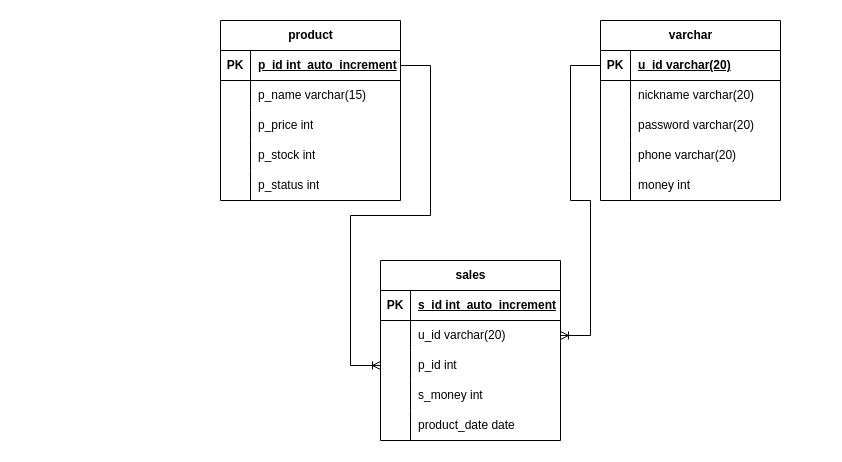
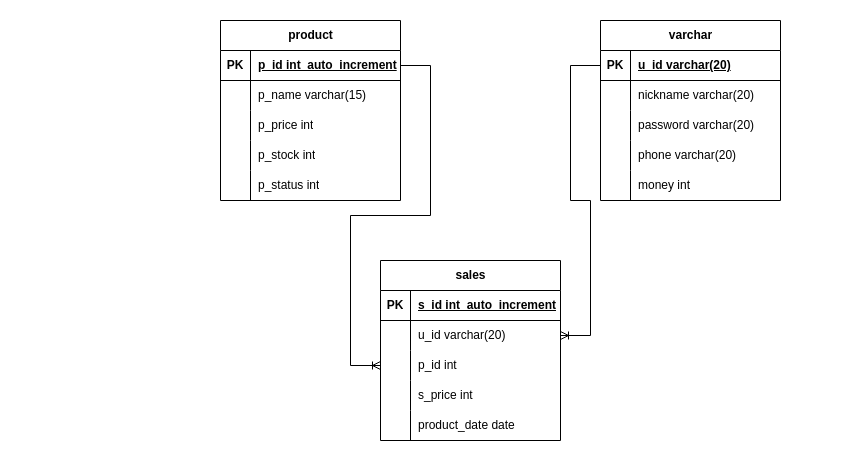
  <mxCell id="0" />
  <mxCell id="1" parent="0" />
  <mxCell id="2" value="product" style="shape=table;startSize=30;container=1;collapsible=1;childLayout=tableLayout;fixedRows=1;rowLines=0;fontStyle=1;align=center;resizeLast=1;html=1;" parent="1" vertex="1"><mxGeometry x="220" y="20" width="180" height="180" as="geometry" /></mxCell>
  <mxCell id="3" value="" style="shape=tableRow;horizontal=0;startSize=0;swimlaneHead=0;swimlaneBody=0;fillColor=none;collapsible=0;dropTarget=0;points=[[0,0.5],[1,0.5]];portConstraint=eastwest;top=0;left=0;right=0;bottom=1;" parent="2" vertex="1"><mxGeometry y="30" width="180" height="30" as="geometry" /></mxCell>
  <mxCell id="4" value="PK" style="shape=partialRectangle;connectable=0;fillColor=none;top=0;left=0;bottom=0;right=0;fontStyle=1;overflow=hidden;whiteSpace=wrap;html=1;" parent="3" vertex="1"><mxGeometry width="30" height="30" as="geometry"><mxRectangle width="30" height="30" as="alternateBounds" /></mxGeometry></mxCell>
  <mxCell id="5" value="p_id int&amp;nbsp; auto_increment" style="shape=partialRectangle;connectable=0;fillColor=none;top=0;left=0;bottom=0;right=0;align=left;spacingLeft=6;fontStyle=5;overflow=hidden;whiteSpace=wrap;html=1;" parent="3" vertex="1"><mxGeometry x="30" width="150" height="30" as="geometry"><mxRectangle width="150" height="30" as="alternateBounds" /></mxGeometry></mxCell>
  <mxCell id="6" value="" style="shape=tableRow;horizontal=0;startSize=0;swimlaneHead=0;swimlaneBody=0;fillColor=none;collapsible=0;dropTarget=0;points=[[0,0.5],[1,0.5]];portConstraint=eastwest;top=0;left=0;right=0;bottom=0;" parent="2" vertex="1"><mxGeometry y="60" width="180" height="30" as="geometry" /></mxCell>
  <mxCell id="7" value="" style="shape=partialRectangle;connectable=0;fillColor=none;top=0;left=0;bottom=0;right=0;editable=1;overflow=hidden;whiteSpace=wrap;html=1;" parent="6" vertex="1"><mxGeometry width="30" height="30" as="geometry"><mxRectangle width="30" height="30" as="alternateBounds" /></mxGeometry></mxCell>
  <mxCell id="8" value="p_name varchar(15)" style="shape=partialRectangle;connectable=0;fillColor=none;top=0;left=0;bottom=0;right=0;align=left;spacingLeft=6;overflow=hidden;whiteSpace=wrap;html=1;" parent="6" vertex="1"><mxGeometry x="30" width="150" height="30" as="geometry"><mxRectangle width="150" height="30" as="alternateBounds" /></mxGeometry></mxCell>
  <mxCell id="9" value="" style="shape=tableRow;horizontal=0;startSize=0;swimlaneHead=0;swimlaneBody=0;fillColor=none;collapsible=0;dropTarget=0;points=[[0,0.5],[1,0.5]];portConstraint=eastwest;top=0;left=0;right=0;bottom=0;" parent="2" vertex="1"><mxGeometry y="90" width="180" height="30" as="geometry" /></mxCell>
  <mxCell id="10" value="" style="shape=partialRectangle;connectable=0;fillColor=none;top=0;left=0;bottom=0;right=0;editable=1;overflow=hidden;whiteSpace=wrap;html=1;" parent="9" vertex="1"><mxGeometry width="30" height="30" as="geometry"><mxRectangle width="30" height="30" as="alternateBounds" /></mxGeometry></mxCell>
  <mxCell id="11" value="p_price int" style="shape=partialRectangle;connectable=0;fillColor=none;top=0;left=0;bottom=0;right=0;align=left;spacingLeft=6;overflow=hidden;whiteSpace=wrap;html=1;" parent="9" vertex="1"><mxGeometry x="30" width="150" height="30" as="geometry"><mxRectangle width="150" height="30" as="alternateBounds" /></mxGeometry></mxCell>
  <mxCell id="12" value="" style="shape=tableRow;horizontal=0;startSize=0;swimlaneHead=0;swimlaneBody=0;fillColor=none;collapsible=0;dropTarget=0;points=[[0,0.5],[1,0.5]];portConstraint=eastwest;top=0;left=0;right=0;bottom=0;" parent="2" vertex="1"><mxGeometry y="120" width="180" height="30" as="geometry" /></mxCell>
  <mxCell id="13" value="" style="shape=partialRectangle;connectable=0;fillColor=none;top=0;left=0;bottom=0;right=0;editable=1;overflow=hidden;whiteSpace=wrap;html=1;" parent="12" vertex="1"><mxGeometry width="30" height="30" as="geometry"><mxRectangle width="30" height="30" as="alternateBounds" /></mxGeometry></mxCell>
  <mxCell id="14" value="p_stock int" style="shape=partialRectangle;connectable=0;fillColor=none;top=0;left=0;bottom=0;right=0;align=left;spacingLeft=6;overflow=hidden;whiteSpace=wrap;html=1;" parent="12" vertex="1"><mxGeometry x="30" width="150" height="30" as="geometry"><mxRectangle width="150" height="30" as="alternateBounds" /></mxGeometry></mxCell>
  <mxCell id="15" style="shape=tableRow;horizontal=0;startSize=0;swimlaneHead=0;swimlaneBody=0;fillColor=none;collapsible=0;dropTarget=0;points=[[0,0.5],[1,0.5]];portConstraint=eastwest;top=0;left=0;right=0;bottom=0;" vertex="1" parent="2"><mxGeometry y="150" width="180" height="30" as="geometry" /></mxCell>
  <mxCell id="16" style="shape=partialRectangle;connectable=0;fillColor=none;top=0;left=0;bottom=0;right=0;editable=1;overflow=hidden;whiteSpace=wrap;html=1;" vertex="1" parent="15"><mxGeometry width="30" height="30" as="geometry"><mxRectangle width="30" height="30" as="alternateBounds" /></mxGeometry></mxCell>
  <mxCell id="17" value="p_status int" style="shape=partialRectangle;connectable=0;fillColor=none;top=0;left=0;bottom=0;right=0;align=left;spacingLeft=6;overflow=hidden;whiteSpace=wrap;html=1;" vertex="1" parent="15"><mxGeometry x="30" width="150" height="30" as="geometry"><mxRectangle width="150" height="30" as="alternateBounds" /></mxGeometry></mxCell>
  <mxCell id="18" value="varchar" style="shape=table;startSize=30;container=1;collapsible=1;childLayout=tableLayout;fixedRows=1;rowLines=0;fontStyle=1;align=center;resizeLast=1;html=1;" parent="1" vertex="1"><mxGeometry x="600" y="20" width="180" height="180" as="geometry" /></mxCell>
  <mxCell id="19" value="" style="shape=tableRow;horizontal=0;startSize=0;swimlaneHead=0;swimlaneBody=0;fillColor=none;collapsible=0;dropTarget=0;points=[[0,0.5],[1,0.5]];portConstraint=eastwest;top=0;left=0;right=0;bottom=1;" parent="18" vertex="1"><mxGeometry y="30" width="180" height="30" as="geometry" /></mxCell>
  <mxCell id="20" value="PK" style="shape=partialRectangle;connectable=0;fillColor=none;top=0;left=0;bottom=0;right=0;fontStyle=1;overflow=hidden;whiteSpace=wrap;html=1;" parent="19" vertex="1"><mxGeometry width="30" height="30" as="geometry"><mxRectangle width="30" height="30" as="alternateBounds" /></mxGeometry></mxCell>
  <mxCell id="21" value="u_id varchar(20)" style="shape=partialRectangle;connectable=0;fillColor=none;top=0;left=0;bottom=0;right=0;align=left;spacingLeft=6;fontStyle=5;overflow=hidden;whiteSpace=wrap;html=1;" parent="19" vertex="1"><mxGeometry x="30" width="150" height="30" as="geometry"><mxRectangle width="150" height="30" as="alternateBounds" /></mxGeometry></mxCell>
  <mxCell id="22" value="" style="shape=tableRow;horizontal=0;startSize=0;swimlaneHead=0;swimlaneBody=0;fillColor=none;collapsible=0;dropTarget=0;points=[[0,0.5],[1,0.5]];portConstraint=eastwest;top=0;left=0;right=0;bottom=0;" parent="18" vertex="1"><mxGeometry y="60" width="180" height="30" as="geometry" /></mxCell>
  <mxCell id="23" value="" style="shape=partialRectangle;connectable=0;fillColor=none;top=0;left=0;bottom=0;right=0;editable=1;overflow=hidden;whiteSpace=wrap;html=1;" parent="22" vertex="1"><mxGeometry width="30" height="30" as="geometry"><mxRectangle width="30" height="30" as="alternateBounds" /></mxGeometry></mxCell>
  <mxCell id="24" value="nickname varchar(20)&amp;nbsp;" style="shape=partialRectangle;connectable=0;fillColor=none;top=0;left=0;bottom=0;right=0;align=left;spacingLeft=6;overflow=hidden;whiteSpace=wrap;html=1;" parent="22" vertex="1"><mxGeometry x="30" width="150" height="30" as="geometry"><mxRectangle width="150" height="30" as="alternateBounds" /></mxGeometry></mxCell>
  <mxCell id="25" value="" style="shape=tableRow;horizontal=0;startSize=0;swimlaneHead=0;swimlaneBody=0;fillColor=none;collapsible=0;dropTarget=0;points=[[0,0.5],[1,0.5]];portConstraint=eastwest;top=0;left=0;right=0;bottom=0;" parent="18" vertex="1"><mxGeometry y="90" width="180" height="30" as="geometry" /></mxCell>
  <mxCell id="26" value="" style="shape=partialRectangle;connectable=0;fillColor=none;top=0;left=0;bottom=0;right=0;editable=1;overflow=hidden;whiteSpace=wrap;html=1;" parent="25" vertex="1"><mxGeometry width="30" height="30" as="geometry"><mxRectangle width="30" height="30" as="alternateBounds" /></mxGeometry></mxCell>
  <mxCell id="27" value="password varchar(20)" style="shape=partialRectangle;connectable=0;fillColor=none;top=0;left=0;bottom=0;right=0;align=left;spacingLeft=6;overflow=hidden;whiteSpace=wrap;html=1;" parent="25" vertex="1"><mxGeometry x="30" width="150" height="30" as="geometry"><mxRectangle width="150" height="30" as="alternateBounds" /></mxGeometry></mxCell>
  <mxCell id="28" value="" style="shape=tableRow;horizontal=0;startSize=0;swimlaneHead=0;swimlaneBody=0;fillColor=none;collapsible=0;dropTarget=0;points=[[0,0.5],[1,0.5]];portConstraint=eastwest;top=0;left=0;right=0;bottom=0;" parent="18" vertex="1"><mxGeometry y="120" width="180" height="30" as="geometry" /></mxCell>
  <mxCell id="29" value="" style="shape=partialRectangle;connectable=0;fillColor=none;top=0;left=0;bottom=0;right=0;editable=1;overflow=hidden;whiteSpace=wrap;html=1;" parent="28" vertex="1"><mxGeometry width="30" height="30" as="geometry"><mxRectangle width="30" height="30" as="alternateBounds" /></mxGeometry></mxCell>
  <mxCell id="30" value="phone varchar(20)" style="shape=partialRectangle;connectable=0;fillColor=none;top=0;left=0;bottom=0;right=0;align=left;spacingLeft=6;overflow=hidden;whiteSpace=wrap;html=1;" parent="28" vertex="1"><mxGeometry x="30" width="150" height="30" as="geometry"><mxRectangle width="150" height="30" as="alternateBounds" /></mxGeometry></mxCell>
  <mxCell id="31" style="shape=tableRow;horizontal=0;startSize=0;swimlaneHead=0;swimlaneBody=0;fillColor=none;collapsible=0;dropTarget=0;points=[[0,0.5],[1,0.5]];portConstraint=eastwest;top=0;left=0;right=0;bottom=0;" parent="18" vertex="1"><mxGeometry y="150" width="180" height="30" as="geometry" /></mxCell>
  <mxCell id="32" style="shape=partialRectangle;connectable=0;fillColor=none;top=0;left=0;bottom=0;right=0;editable=1;overflow=hidden;whiteSpace=wrap;html=1;" parent="31" vertex="1"><mxGeometry width="30" height="30" as="geometry"><mxRectangle width="30" height="30" as="alternateBounds" /></mxGeometry></mxCell>
  <mxCell id="33" value="money int" style="shape=partialRectangle;connectable=0;fillColor=none;top=0;left=0;bottom=0;right=0;align=left;spacingLeft=6;overflow=hidden;whiteSpace=wrap;html=1;" parent="31" vertex="1"><mxGeometry x="30" width="150" height="30" as="geometry"><mxRectangle width="150" height="30" as="alternateBounds" /></mxGeometry></mxCell>
  <mxCell id="34" value="sales" style="shape=table;startSize=30;container=1;collapsible=1;childLayout=tableLayout;fixedRows=1;rowLines=0;fontStyle=1;align=center;resizeLast=1;html=1;" parent="1" vertex="1"><mxGeometry x="380" y="260" width="180" height="180" as="geometry" /></mxCell>
  <mxCell id="35" value="" style="shape=tableRow;horizontal=0;startSize=0;swimlaneHead=0;swimlaneBody=0;fillColor=none;collapsible=0;dropTarget=0;points=[[0,0.5],[1,0.5]];portConstraint=eastwest;top=0;left=0;right=0;bottom=1;" parent="34" vertex="1"><mxGeometry y="30" width="180" height="30" as="geometry" /></mxCell>
  <mxCell id="36" value="PK" style="shape=partialRectangle;connectable=0;fillColor=none;top=0;left=0;bottom=0;right=0;fontStyle=1;overflow=hidden;whiteSpace=wrap;html=1;" parent="35" vertex="1"><mxGeometry width="30" height="30" as="geometry"><mxRectangle width="30" height="30" as="alternateBounds" /></mxGeometry></mxCell>
  <mxCell id="37" value="s_id int&amp;nbsp; auto_increment" style="shape=partialRectangle;connectable=0;fillColor=none;top=0;left=0;bottom=0;right=0;align=left;spacingLeft=6;fontStyle=5;overflow=hidden;whiteSpace=wrap;html=1;" parent="35" vertex="1"><mxGeometry x="30" width="150" height="30" as="geometry"><mxRectangle width="150" height="30" as="alternateBounds" /></mxGeometry></mxCell>
  <mxCell id="38" value="" style="shape=tableRow;horizontal=0;startSize=0;swimlaneHead=0;swimlaneBody=0;fillColor=none;collapsible=0;dropTarget=0;points=[[0,0.5],[1,0.5]];portConstraint=eastwest;top=0;left=0;right=0;bottom=0;" parent="34" vertex="1"><mxGeometry y="60" width="180" height="30" as="geometry" /></mxCell>
  <mxCell id="39" value="" style="shape=partialRectangle;connectable=0;fillColor=none;top=0;left=0;bottom=0;right=0;editable=1;overflow=hidden;whiteSpace=wrap;html=1;" parent="38" vertex="1"><mxGeometry width="30" height="30" as="geometry"><mxRectangle width="30" height="30" as="alternateBounds" /></mxGeometry></mxCell>
  <mxCell id="40" value="u_id varchar(20)" style="shape=partialRectangle;connectable=0;fillColor=none;top=0;left=0;bottom=0;right=0;align=left;spacingLeft=6;overflow=hidden;whiteSpace=wrap;html=1;" parent="38" vertex="1"><mxGeometry x="30" width="150" height="30" as="geometry"><mxRectangle width="150" height="30" as="alternateBounds" /></mxGeometry></mxCell>
  <mxCell id="41" value="" style="shape=tableRow;horizontal=0;startSize=0;swimlaneHead=0;swimlaneBody=0;fillColor=none;collapsible=0;dropTarget=0;points=[[0,0.5],[1,0.5]];portConstraint=eastwest;top=0;left=0;right=0;bottom=0;" parent="34" vertex="1"><mxGeometry y="90" width="180" height="30" as="geometry" /></mxCell>
  <mxCell id="42" value="" style="shape=partialRectangle;connectable=0;fillColor=none;top=0;left=0;bottom=0;right=0;editable=1;overflow=hidden;whiteSpace=wrap;html=1;" parent="41" vertex="1"><mxGeometry width="30" height="30" as="geometry"><mxRectangle width="30" height="30" as="alternateBounds" /></mxGeometry></mxCell>
  <mxCell id="43" value="p_id int" style="shape=partialRectangle;connectable=0;fillColor=none;top=0;left=0;bottom=0;right=0;align=left;spacingLeft=6;overflow=hidden;whiteSpace=wrap;html=1;" parent="41" vertex="1"><mxGeometry x="30" width="150" height="30" as="geometry"><mxRectangle width="150" height="30" as="alternateBounds" /></mxGeometry></mxCell>
  <mxCell id="44" value="" style="shape=tableRow;horizontal=0;startSize=0;swimlaneHead=0;swimlaneBody=0;fillColor=none;collapsible=0;dropTarget=0;points=[[0,0.5],[1,0.5]];portConstraint=eastwest;top=0;left=0;right=0;bottom=0;" parent="34" vertex="1"><mxGeometry y="120" width="180" height="30" as="geometry" /></mxCell>
  <mxCell id="45" value="" style="shape=partialRectangle;connectable=0;fillColor=none;top=0;left=0;bottom=0;right=0;editable=1;overflow=hidden;whiteSpace=wrap;html=1;" parent="44" vertex="1"><mxGeometry width="30" height="30" as="geometry"><mxRectangle width="30" height="30" as="alternateBounds" /></mxGeometry></mxCell>
- <mxCell id="46" value="s_money int" style="shape=partialRectangle;connectable=0;fillColor=none;top=0;left=0;bottom=0;right=0;align=left;spacingLeft=6;overflow=hidden;whiteSpace=wrap;html=1;" parent="44" vertex="1"><mxGeometry x="30" width="150" height="30" as="geometry"><mxRectangle width="150" height="30" as="alternateBounds" /></mxGeometry></mxCell>
+ <mxCell id="46" value="s_price int" style="shape=partialRectangle;connectable=0;fillColor=none;top=0;left=0;bottom=0;right=0;align=left;spacingLeft=6;overflow=hidden;whiteSpace=wrap;html=1;" parent="44" vertex="1"><mxGeometry x="30" width="150" height="30" as="geometry"><mxRectangle width="150" height="30" as="alternateBounds" /></mxGeometry></mxCell>
  <mxCell id="47" style="shape=tableRow;horizontal=0;startSize=0;swimlaneHead=0;swimlaneBody=0;fillColor=none;collapsible=0;dropTarget=0;points=[[0,0.5],[1,0.5]];portConstraint=eastwest;top=0;left=0;right=0;bottom=0;" parent="34" vertex="1"><mxGeometry y="150" width="180" height="30" as="geometry" /></mxCell>
  <mxCell id="48" style="shape=partialRectangle;connectable=0;fillColor=none;top=0;left=0;bottom=0;right=0;editable=1;overflow=hidden;whiteSpace=wrap;html=1;" parent="47" vertex="1"><mxGeometry width="30" height="30" as="geometry"><mxRectangle width="30" height="30" as="alternateBounds" /></mxGeometry></mxCell>
  <mxCell id="49" value="product_date date" style="shape=partialRectangle;connectable=0;fillColor=none;top=0;left=0;bottom=0;right=0;align=left;spacingLeft=6;overflow=hidden;whiteSpace=wrap;html=1;" parent="47" vertex="1"><mxGeometry x="30" width="150" height="30" as="geometry"><mxRectangle width="150" height="30" as="alternateBounds" /></mxGeometry></mxCell>
  <mxCell id="50" value="" style="edgeStyle=entityRelationEdgeStyle;fontSize=12;html=1;endArrow=ERoneToMany;rounded=0;entryX=1;entryY=0.5;entryDx=0;entryDy=0;exitX=0;exitY=0.5;exitDx=0;exitDy=0;" parent="1" source="19" target="38" edge="1"><mxGeometry width="100" height="100" relative="1" as="geometry"><mxPoint x="600" y="390" as="sourcePoint" /><mxPoint x="700" y="290" as="targetPoint" /><Array as="points"><mxPoint x="820" y="430" /><mxPoint x="470" y="340" /></Array></mxGeometry></mxCell>
  <mxCell id="51" value="" style="edgeStyle=entityRelationEdgeStyle;fontSize=12;html=1;endArrow=ERoneToMany;rounded=0;exitX=1;exitY=0.5;exitDx=0;exitDy=0;" parent="1" source="3" edge="1"><mxGeometry width="100" height="100" relative="1" as="geometry"><mxPoint x="410" y="59.99" as="sourcePoint" /><mxPoint x="380" y="365" as="targetPoint" /><Array as="points"><mxPoint x="210" y="70" /><mxPoint x="450" y="140" /><mxPoint x="20" y="330" /></Array></mxGeometry></mxCell>
